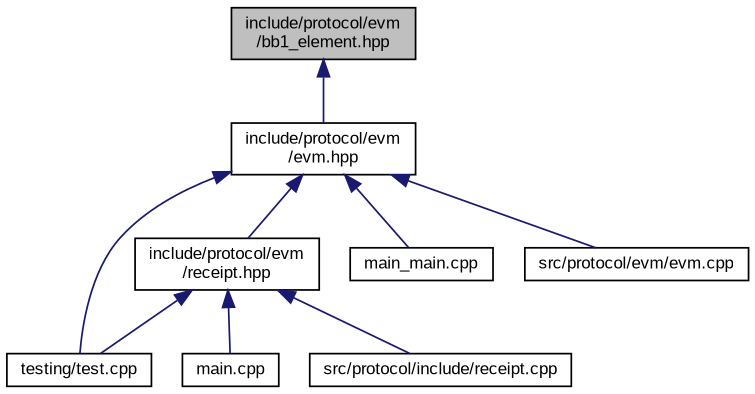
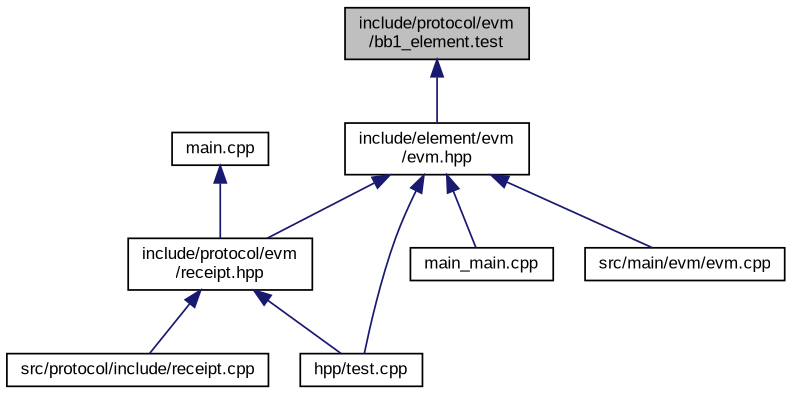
  digraph {
    fontname="Liberation Sans"
    node [color=black fillcolor=white fontname="Liberation Sans" fontsize=10 shape=record style=filled]
    edge [color=midnightblue dir=back fontname="Liberation Sans" fontsize=10 labelfontname=Helvetica labelfontsize=10 style=solid]
-   n1 [fillcolor=grey75 fontcolor=black height=0.2 label="include/protocol/evm\l/bb1_element.hpp" width=0.4]
-   n2 [height=0.2 label="include/protocol/evm\l/evm.hpp" width=0.4]
+   n1 [fillcolor=grey75 fontcolor=black height=0.2 label="include/protocol/evm\l/bb1_element.test" width=0.4]
+   n2 [height=0.2 label="include/element/evm\l/evm.hpp" width=0.4]
    n3 [height=0.2 label="include/protocol/evm\l/receipt.hpp" width=0.4]
-   n4 [height=0.2 label="testing/test.cpp" width=0.4]
+   n4 [height=0.2 label="hpp/test.cpp" width=0.4]
    n5 [height=0.2 label="main_main.cpp" width=0.4]
-   n6 [height=0.2 label="src/protocol/evm/evm.cpp" width=0.4]
+   n6 [height=0.2 label="src/main/evm/evm.cpp" width=0.4]
    n7 [height=0.2 label="main.cpp" width=0.4]
    n8 [height=0.2 label="src/protocol/include/receipt.cpp" width=0.4]
    n1 -> n2
    n2 -> n3
    n2 -> n4
    n2 -> n5
    n2 -> n6
    n3 -> n4
-   n3 -> n7
+   n7 -> n3
    n3 -> n8
  }
